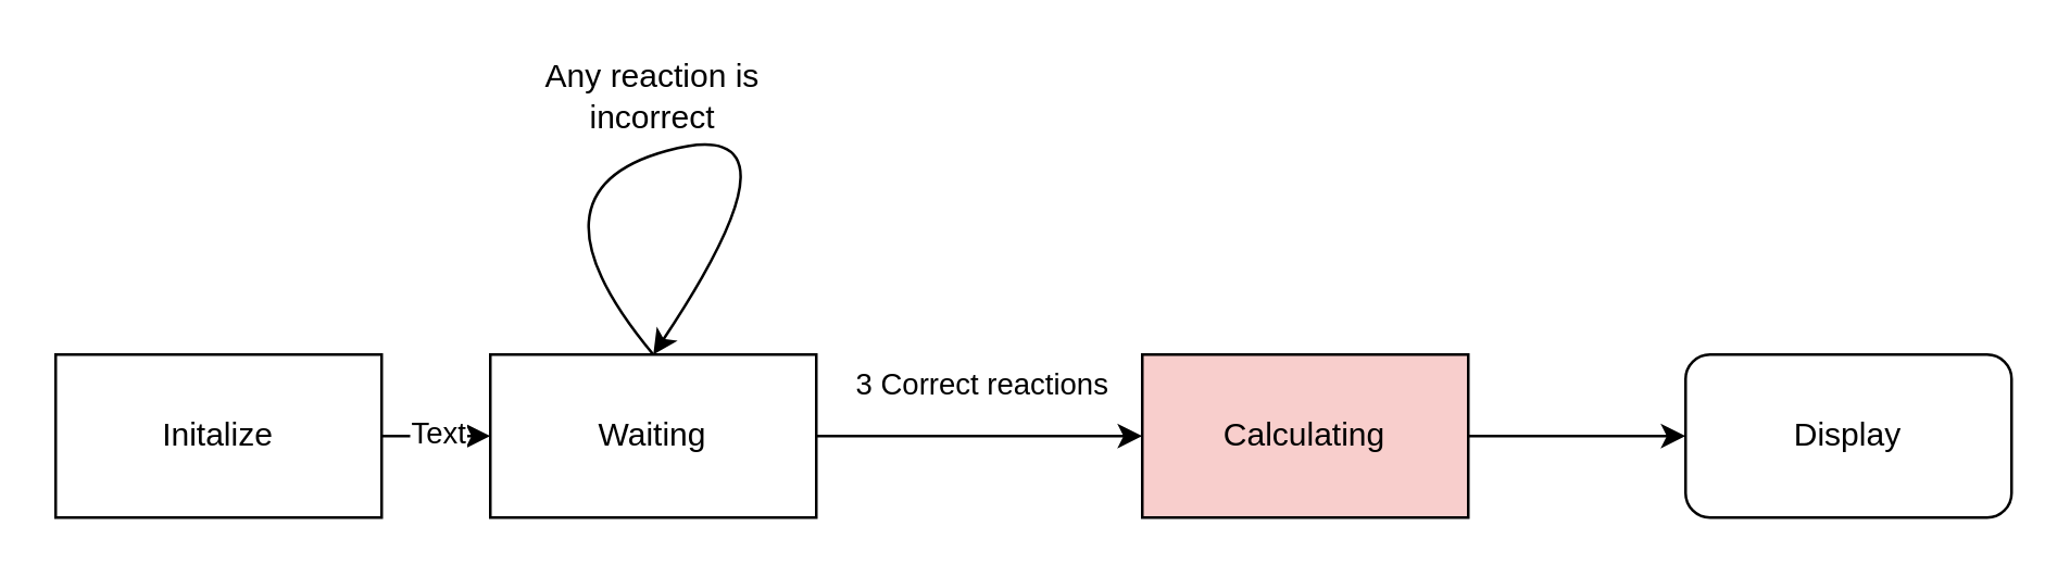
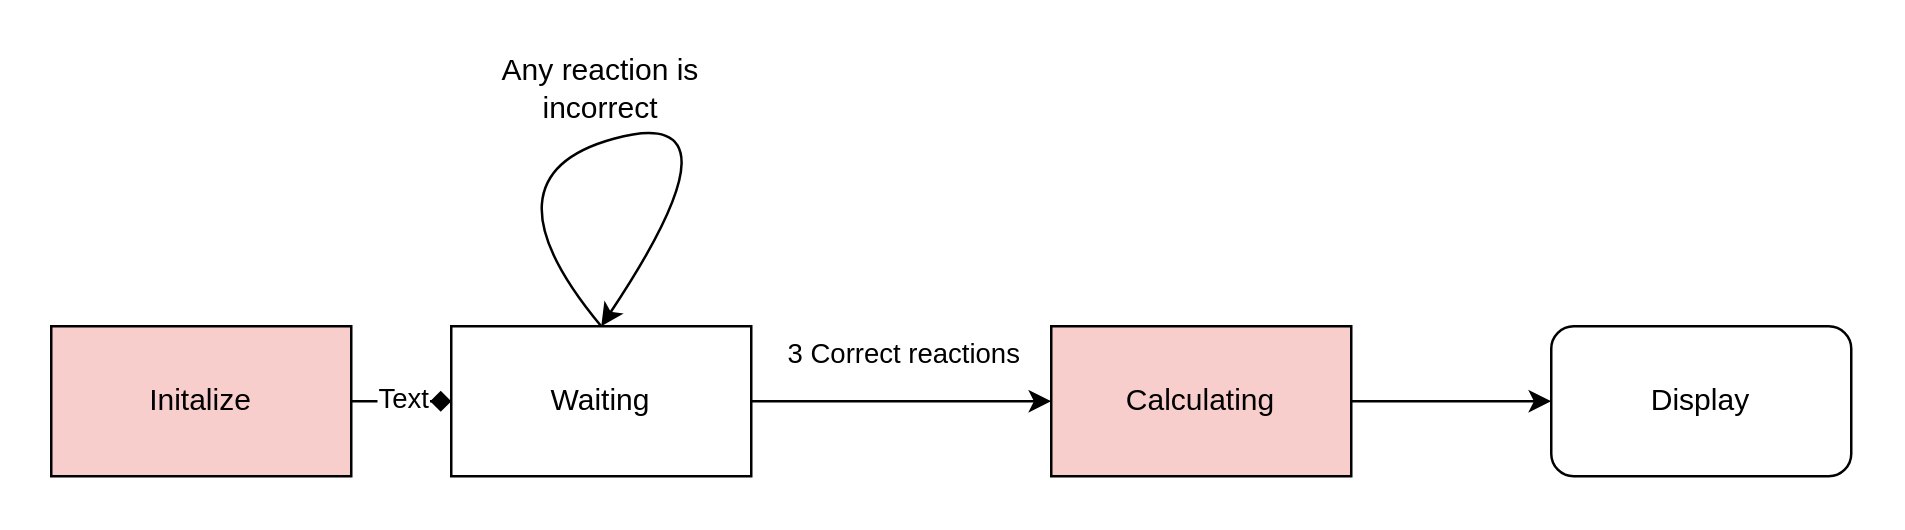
  <mxCell id="0" />
  <mxCell id="1" parent="0" />
- <mxCell id="2" value="" style="edgeStyle=orthogonalEdgeStyle;rounded=0;orthogonalLoop=1;jettySize=auto;html=1;" edge="1" parent="1" source="4" target="7"><mxGeometry relative="1" as="geometry" /></mxCell>
+ <mxCell id="2" value="" style="edgeStyle=orthogonalEdgeStyle;rounded=0;orthogonalLoop=1;jettySize=auto;html=1;endArrow=diamond;" edge="1" parent="1" source="4" target="7"><mxGeometry relative="1" as="geometry" /></mxCell>
  <mxCell id="3" value="Text" style="edgeLabel;html=1;align=center;verticalAlign=middle;resizable=0;points=[];" vertex="1" connectable="0" parent="2"><mxGeometry x="-0.025" y="2" relative="1" as="geometry"><mxPoint as="offset" /></mxGeometry></mxCell>
- <mxCell id="4" value="Initalize" style="rounded=0;whiteSpace=wrap;html=1;" vertex="1" parent="1"><mxGeometry x="20" y="130" width="120" height="60" as="geometry" /></mxCell>
+ <mxCell id="4" value="Initalize" style="rounded=0;whiteSpace=wrap;html=1;fillColor=#f8cecc;" vertex="1" parent="1"><mxGeometry x="20" y="130" width="120" height="60" as="geometry" /></mxCell>
  <mxCell id="5" value="" style="edgeStyle=orthogonalEdgeStyle;rounded=0;orthogonalLoop=1;jettySize=auto;html=1;" edge="1" parent="1" source="7" target="9"><mxGeometry relative="1" as="geometry" /></mxCell>
  <mxCell id="6" value="3 Correct reactions" style="edgeLabel;html=1;align=center;verticalAlign=middle;resizable=0;points=[];" vertex="1" connectable="0" parent="5"><mxGeometry x="-0.25" y="1" relative="1" as="geometry"><mxPoint x="15" y="-19" as="offset" /></mxGeometry></mxCell>
  <mxCell id="7" value="Waiting" style="rounded=0;whiteSpace=wrap;html=1;" vertex="1" parent="1"><mxGeometry x="180" y="130" width="120" height="60" as="geometry" /></mxCell>
  <mxCell id="8" value="" style="edgeStyle=orthogonalEdgeStyle;rounded=0;orthogonalLoop=1;jettySize=auto;html=1;" edge="1" parent="1" source="9" target="10"><mxGeometry relative="1" as="geometry" /></mxCell>
  <mxCell id="9" value="Calculating" style="rounded=0;whiteSpace=wrap;html=1;fillColor=#f8cecc;" vertex="1" parent="1"><mxGeometry x="420" y="130" width="120" height="60" as="geometry" /></mxCell>
  <mxCell id="10" value="Display" style="whiteSpace=wrap;html=1;rounded=1;" vertex="1" parent="1"><mxGeometry x="620" y="130" width="120" height="60" as="geometry" /></mxCell>
  <mxCell id="11" value="" style="curved=1;endArrow=classic;html=1;rounded=0;exitX=0.5;exitY=0;exitDx=0;exitDy=0;" edge="1" parent="1" source="7"><mxGeometry width="50" height="50" relative="1" as="geometry"><mxPoint x="380" y="270" as="sourcePoint" /><mxPoint x="240" y="130" as="targetPoint" /><Array as="points"><mxPoint x="190" y="70" /><mxPoint x="300" y="40" /></Array></mxGeometry></mxCell>
  <mxCell id="12" value="Any reaction is incorrect" style="text;html=1;align=center;verticalAlign=middle;whiteSpace=wrap;rounded=0;" vertex="1" parent="1"><mxGeometry x="175" y="20" width="130" height="30" as="geometry" /></mxCell>
